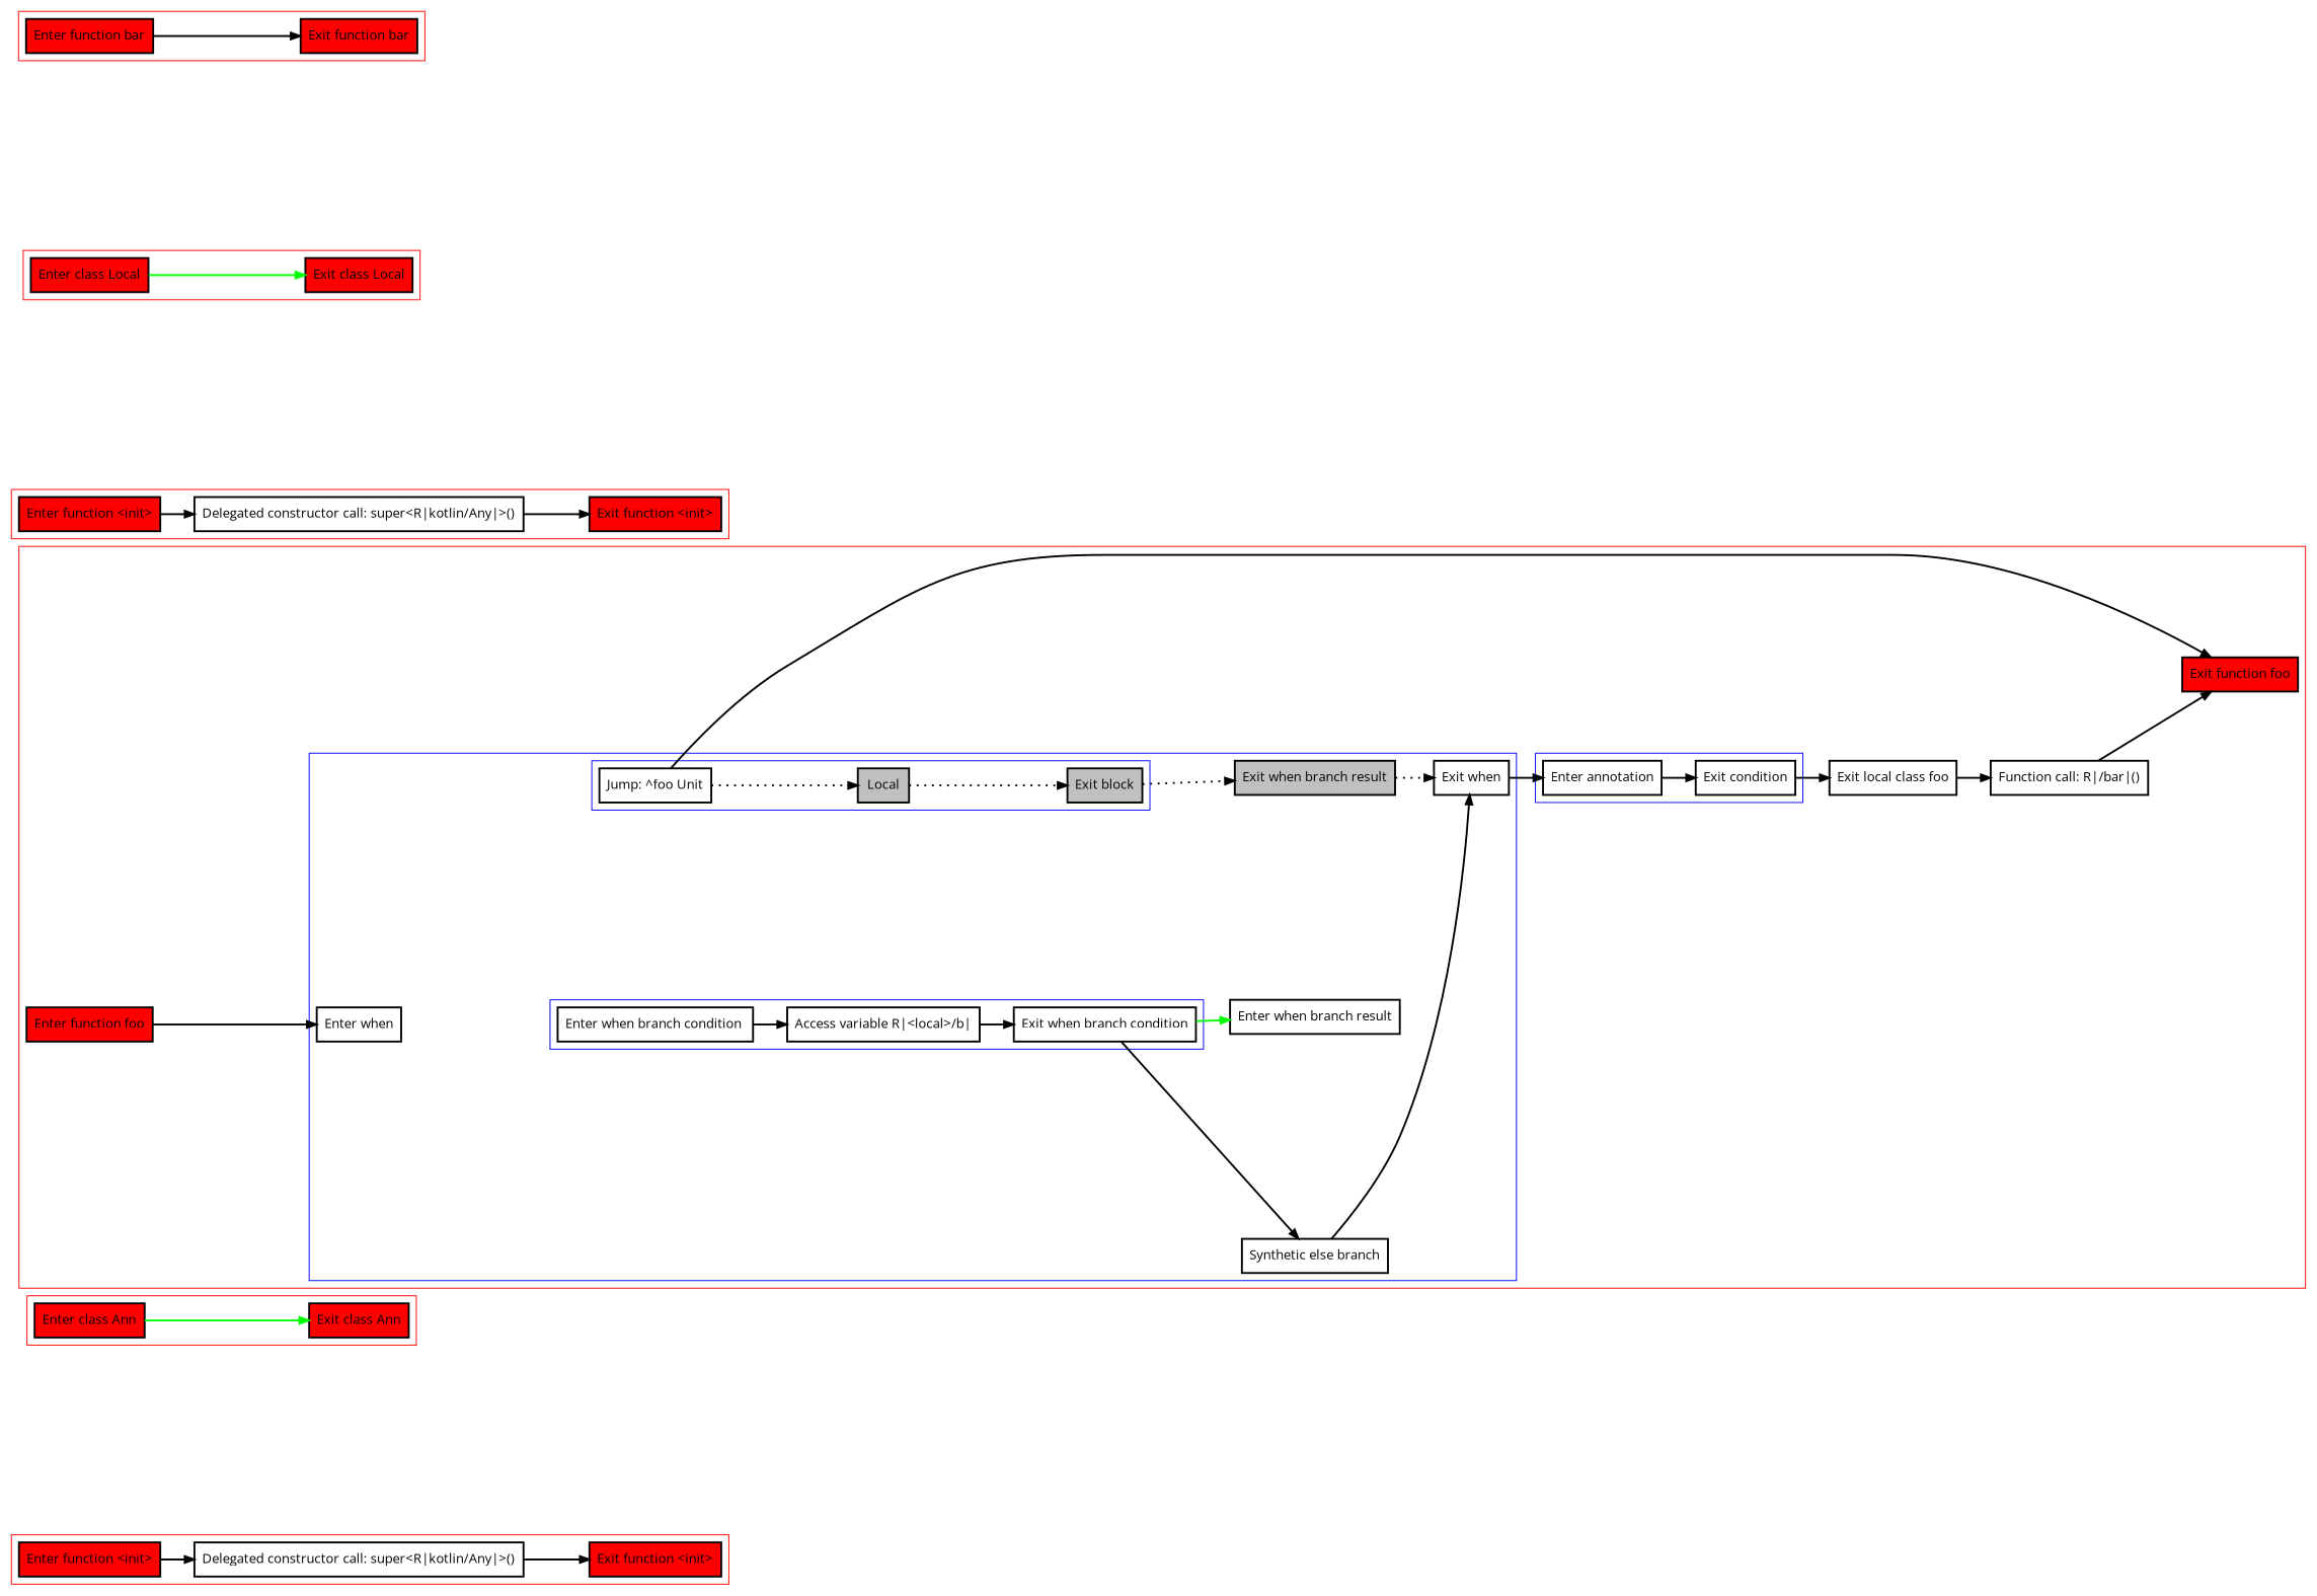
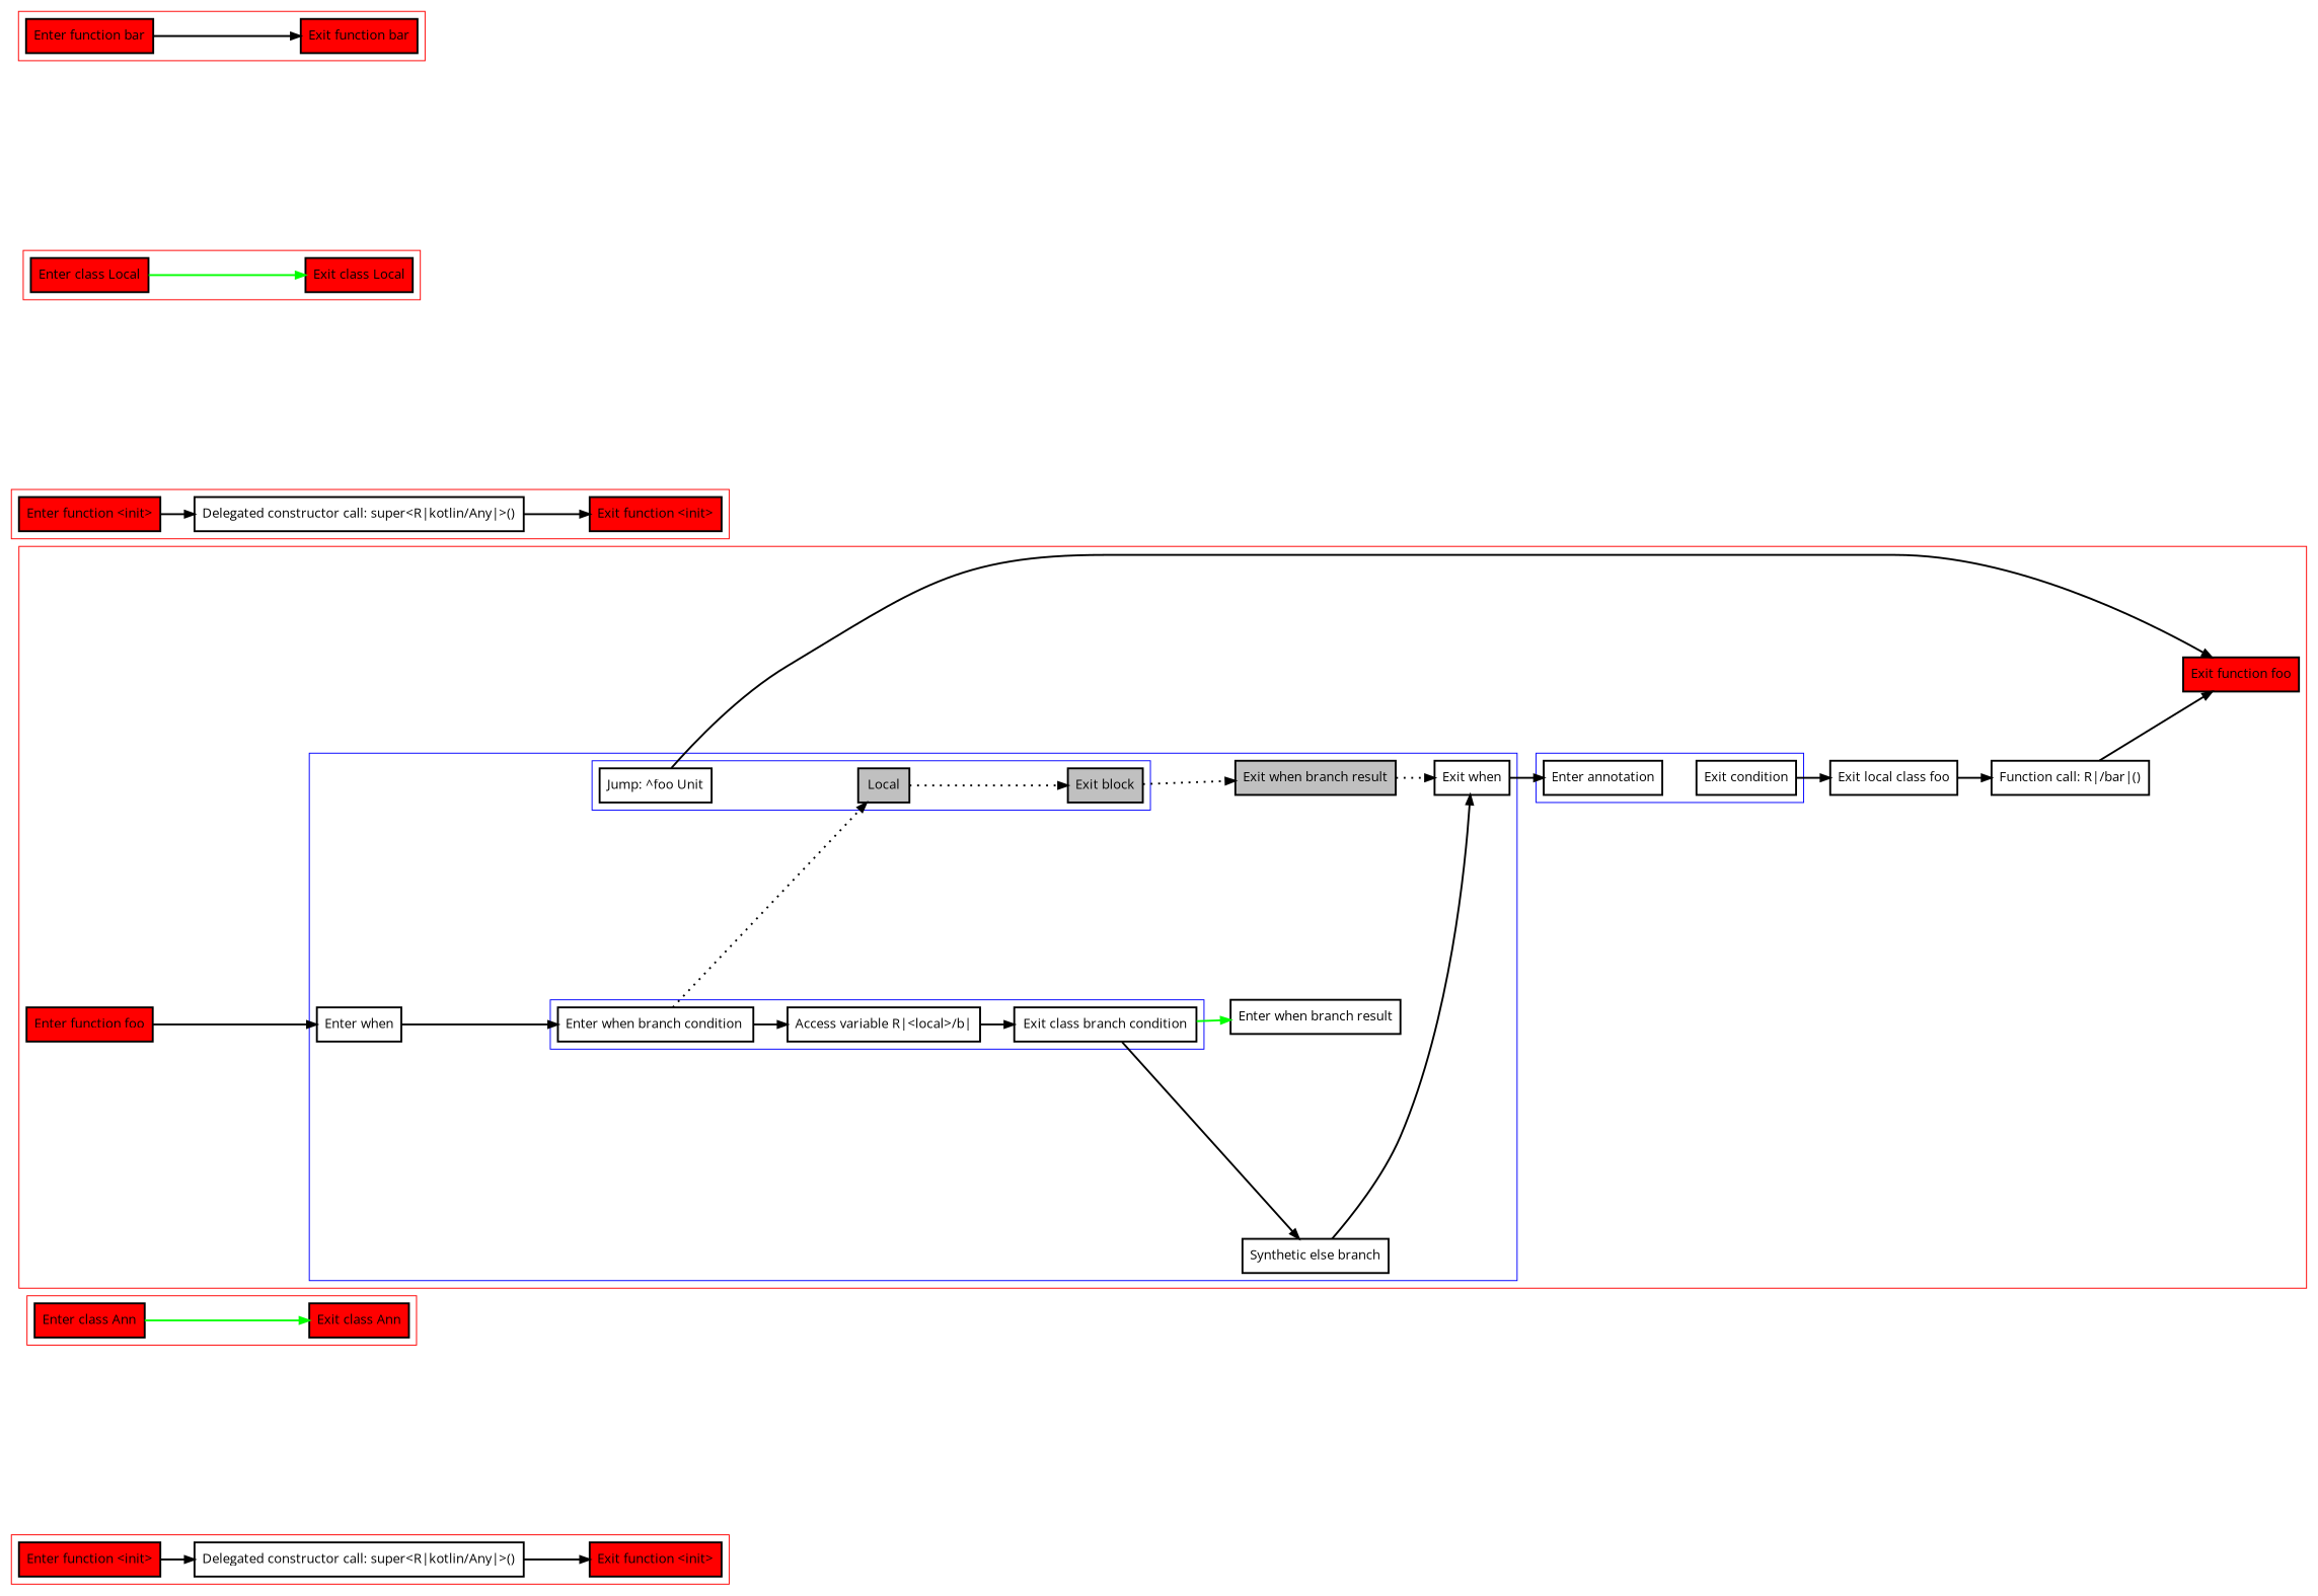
  digraph {
    fontname="Open Sans"
    nodesep=3
    rankdir=LR
    node [fontname="Open Sans" penwidth=2 shape=box style=filled]
    edge [fontname="Open Sans" penwidth=2]
    n1 [fillcolor=red label="Enter function <init>"]
    n2 [label="Delegated constructor call: super<R|kotlin/Any|>()" style=""]
    n3 [fillcolor=red label="Exit function <init>"]
    n4 [fillcolor=red label="Enter class Ann"]
    n5 [fillcolor=red label="Exit class Ann"]
    n6 [label="Enter when branch condition " style=""]
    n7 [label="Access variable R|<local>/b|" style=""]
-   n8 [label="Exit when branch condition" style=""]
+   n8 [label="Exit class branch condition" style=""]
    n9 [label="Jump: ^foo Unit" style=""]
    n10 [fillcolor=gray label=Local]
    n11 [fillcolor=gray label="Exit block"]
    n12 [label="Enter when" style=""]
    n13 [label="Synthetic else branch" style=""]
    n14 [label="Enter when branch result" style=""]
    n15 [fillcolor=gray label="Exit when branch result"]
    n16 [label="Exit when" style=""]
    n17 [label="Enter annotation" style=""]
    n18 [label="Exit condition" style=""]
    n19 [fillcolor=red label="Enter function foo"]
    n20 [label="Exit local class foo" style=""]
    n21 [label="Function call: R|/bar|()" style=""]
    n22 [fillcolor=red label="Exit function foo"]
    n23 [fillcolor=red label="Enter function <init>"]
    n24 [label="Delegated constructor call: super<R|kotlin/Any|>()" style=""]
    n25 [fillcolor=red label="Exit function <init>"]
    n26 [fillcolor=red label="Enter class Local"]
    n27 [fillcolor=red label="Exit class Local"]
    n28 [fillcolor=red label="Enter function bar"]
    n29 [fillcolor=red label="Exit function bar"]
    subgraph cluster_1 {
      color=red
      n1
      n2
      n3
    }
    subgraph cluster_2 {
      color=red
      n4
      n5
    }
    subgraph cluster_3 {
      color=red
      n19
      n20
      n21
      n22
      subgraph cluster_4 {
        color=blue
        n12
        n13
        n14
        n15
        n16
        subgraph cluster_5 {
          color=blue
          n6
          n7
          n8
        }
        subgraph cluster_6 {
          color=blue
          n9
          n10
          n11
        }
      }
      subgraph cluster_7 {
        color=blue
        n17
        n18
      }
    }
    subgraph cluster_8 {
      color=red
      n23
      n24
      n25
    }
    subgraph cluster_9 {
      color=red
      n26
      n27
    }
    subgraph cluster_10 {
      color=red
      n28
      n29
    }
    n1 -> n2
    n2 -> n3
    n4 -> n5 [color=green]
    n6 -> n7
    n7 -> n8
    n8 -> n13
    n8 -> n14 [color=green]
-   n9 -> n10 [style=dotted]
+   n6 -> n10 [style=dotted]
    n9 -> n22
    n10 -> n11 [style=dotted]
    n11 -> n15 [style=dotted]
+   n12 -> n6
    n13 -> n16
    n15 -> n16 [style=dotted]
    n16 -> n17
-   n17 -> n18
    n18 -> n20
    n19 -> n12
    n20 -> n21
    n21 -> n22
    n23 -> n24
    n24 -> n25
    n26 -> n27 [color=green]
    n28 -> n29
  }
